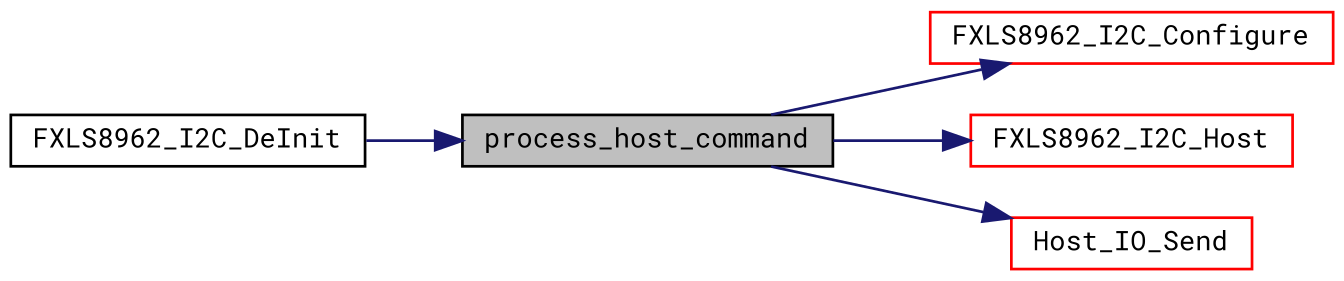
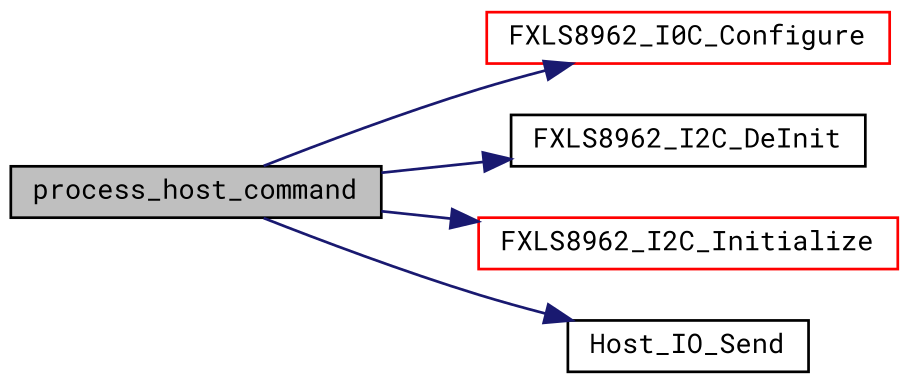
  digraph {
    fontname="Roboto Mono"
    rankdir=LR
    node [color=red fillcolor=white fontname="Roboto Mono" fontsize=10 shape=record style=filled]
    edge [color=midnightblue fontname="Roboto Mono" fontsize=10 labelfontname=Helvetica labelfontsize=10 style=solid]
    n1 [color=black fillcolor=grey75 fontcolor=black height=0.2 label=process_host_command width=0.4]
-   n2 [height=0.2 label=FXLS8962_I2C_Configure width=0.4]
+   n2 [height=0.2 label=FXLS8962_I0C_Configure width=0.4]
    n3 [color=black height=0.2 label=FXLS8962_I2C_DeInit width=0.4]
-   n4 [height=0.2 label=FXLS8962_I2C_Host width=0.4]
-   n5 [height=0.2 label=Host_IO_Send width=0.4]
+   n4 [height=0.2 label=FXLS8962_I2C_Initialize width=0.4]
+   n5 [color=black height=0.2 label=Host_IO_Send width=0.4]
    n1 -> n2
-   n3 -> n1
+   n1 -> n3
    n1 -> n4
    n1 -> n5
  }
